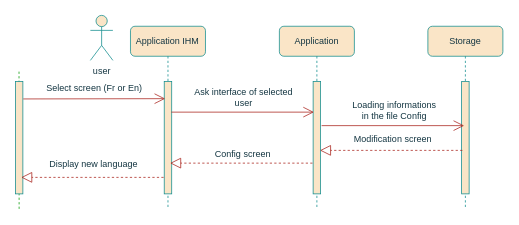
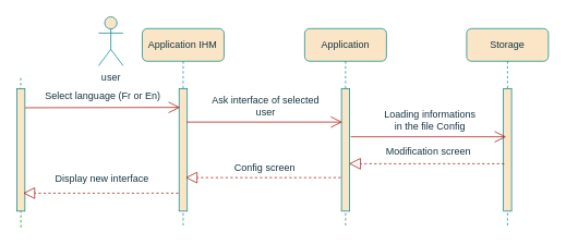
  <mxCell id="0" />
  <mxCell id="1" parent="0" />
  <mxCell id="2" value="&lt;span style=&quot;&quot;&gt;Application IHM&lt;/span&gt;" style="shape=umlLifeline;perimeter=lifelinePerimeter;whiteSpace=wrap;html=1;container=0;collapsible=0;recursiveResize=0;outlineConnect=0;rounded=1;fillColor=#FAE5C7;strokeColor=#0F8B8D;fontColor=#143642;" vertex="1" parent="1"><mxGeometry x="173.46" y="34.5" width="100" height="243.5" as="geometry" /></mxCell>
  <mxCell id="3" value="user" style="shape=umlActor;verticalLabelPosition=bottom;verticalAlign=top;html=1;rounded=1;fillColor=#FAE5C7;strokeColor=#0F8B8D;fontColor=#143642;" vertex="1" parent="1"><mxGeometry x="120" y="20" width="30" height="60" as="geometry" /></mxCell>
  <mxCell id="4" value="&lt;span style=&quot;&quot;&gt;Application&lt;/span&gt;" style="shape=umlLifeline;perimeter=lifelinePerimeter;whiteSpace=wrap;html=1;container=0;collapsible=0;recursiveResize=0;outlineConnect=0;rounded=1;fillColor=#FAE5C7;strokeColor=#0F8B8D;fontColor=#143642;" vertex="1" parent="1"><mxGeometry x="372" y="34.5" width="100" height="243.5" as="geometry" /></mxCell>
  <mxCell id="5" value="&lt;span style=&quot;&quot;&gt;Storage&lt;/span&gt;" style="shape=umlLifeline;perimeter=lifelinePerimeter;whiteSpace=wrap;html=1;container=0;collapsible=0;recursiveResize=0;outlineConnect=0;rounded=1;fillColor=#FAE5C7;strokeColor=#0F8B8D;fontColor=#143642;" vertex="1" parent="1"><mxGeometry x="570" y="34.5" width="100" height="243.5" as="geometry" /></mxCell>
  <mxCell id="6" value="" style="endArrow=none;dashed=1;html=1;rounded=1;labelBackgroundColor=#DAD2D8;strokeColor=#009900;fontColor=#143642;fillColor=#d5e8d4;" edge="1" parent="1"><mxGeometry width="50" height="50" relative="1" as="geometry"><mxPoint x="25" y="278" as="sourcePoint" /><mxPoint x="24.865" y="95" as="targetPoint" /></mxGeometry></mxCell>
  <mxCell id="7" value="" style="html=1;points=[];perimeter=orthogonalPerimeter;rounded=0;glass=0;labelBackgroundColor=none;fillStyle=auto;fillColor=#FAE5C7;strokeColor=#0F8B8D;fontColor=#143642;" vertex="1" parent="1"><mxGeometry x="20" y="108" width="10" height="150" as="geometry" /></mxCell>
  <mxCell id="8" value="" style="html=1;points=[];perimeter=orthogonalPerimeter;rounded=0;glass=0;labelBackgroundColor=none;fillStyle=auto;fillColor=#FAE5C7;strokeColor=#0F8B8D;fontColor=#143642;" vertex="1" parent="1"><mxGeometry x="218.46" y="108" width="10" height="150" as="geometry" /></mxCell>
  <mxCell id="9" value="" style="html=1;points=[];perimeter=orthogonalPerimeter;rounded=0;glass=0;labelBackgroundColor=none;fillStyle=auto;fillColor=#FAE5C7;strokeColor=#0F8B8D;fontColor=#143642;" vertex="1" parent="1"><mxGeometry x="417" y="108" width="10" height="150" as="geometry" /></mxCell>
  <mxCell id="10" value="" style="html=1;points=[];perimeter=orthogonalPerimeter;rounded=0;glass=0;labelBackgroundColor=none;fillStyle=auto;fillColor=#FAE5C7;strokeColor=#0F8B8D;fontColor=#143642;" vertex="1" parent="1"><mxGeometry x="615" y="108" width="10" height="150" as="geometry" /></mxCell>
- <mxCell id="11" value="Select screen (Fr or En)" style="text;html=1;align=center;verticalAlign=middle;resizable=0;points=[];autosize=1;strokeColor=none;fillColor=none;rounded=1;fontColor=#143642;" vertex="1" parent="1"><mxGeometry x="45.09" y="102" width="160" height="30" as="geometry" /></mxCell>
+ <mxCell id="11" value="Select language (Fr or En)" style="text;html=1;align=center;verticalAlign=middle;resizable=0;points=[];autosize=1;strokeColor=none;fillColor=none;rounded=1;fontColor=#143642;" vertex="1" parent="1"><mxGeometry x="45.09" y="102" width="160" height="30" as="geometry" /></mxCell>
  <mxCell id="12" value="" style="endArrow=open;endFill=1;endSize=12;html=1;rounded=1;entryX=0.071;entryY=0.165;entryDx=0;entryDy=0;entryPerimeter=0;labelBackgroundColor=#DAD2D8;strokeColor=#A8201A;fontColor=#143642;" edge="1" parent="1"><mxGeometry width="160" relative="1" as="geometry"><mxPoint x="30.5" y="131.43" as="sourcePoint" /><mxPoint x="219.67" y="131.05" as="targetPoint" /></mxGeometry></mxCell>
  <mxCell id="13" value="Ask interface of selected&lt;br&gt;user" style="text;html=1;align=center;verticalAlign=middle;resizable=0;points=[];autosize=1;strokeColor=none;fillColor=none;rounded=1;fontColor=#143642;" vertex="1" parent="1"><mxGeometry x="249" y="109" width="150" height="40" as="geometry" /></mxCell>
  <mxCell id="14" value="" style="endArrow=open;endFill=1;endSize=12;html=1;rounded=1;labelBackgroundColor=#DAD2D8;strokeColor=#A8201A;fontColor=#143642;" edge="1" parent="1"><mxGeometry x="525" y="86.5" width="160" relative="1" as="geometry"><mxPoint x="228" y="149" as="sourcePoint" /><mxPoint x="418" y="149" as="targetPoint" /></mxGeometry></mxCell>
  <mxCell id="15" value="Loading informations&lt;br&gt;in the file Config" style="text;html=1;align=center;verticalAlign=middle;resizable=0;points=[];autosize=1;strokeColor=none;fillColor=none;rounded=1;fontColor=#143642;" vertex="1" parent="1"><mxGeometry x="459.69" y="127" width="130" height="40" as="geometry" /></mxCell>
  <mxCell id="16" value="" style="endArrow=open;endFill=1;endSize=12;html=1;rounded=1;labelBackgroundColor=#DAD2D8;strokeColor=#A8201A;fontColor=#143642;" edge="1" parent="1"><mxGeometry width="160" relative="1" as="geometry"><mxPoint x="428.33" y="167" as="sourcePoint" /><mxPoint x="618.33" y="167" as="targetPoint" /></mxGeometry></mxCell>
  <mxCell id="17" value="Modification screen" style="text;html=1;align=center;verticalAlign=middle;resizable=0;points=[];autosize=1;strokeColor=none;fillColor=none;rounded=1;fontColor=#143642;" vertex="1" parent="1"><mxGeometry x="447.5" y="170" width="150" height="30" as="geometry" /></mxCell>
  <mxCell id="18" value="" style="endArrow=block;dashed=1;endFill=0;endSize=12;html=1;rounded=1;labelBackgroundColor=#DAD2D8;strokeColor=#A8201A;fontColor=#143642;" edge="1" parent="1"><mxGeometry width="160" relative="1" as="geometry"><mxPoint x="616" y="200" as="sourcePoint" /><mxPoint x="426.167" y="200" as="targetPoint" /></mxGeometry></mxCell>
  <mxCell id="19" value="Config screen" style="text;html=1;align=center;verticalAlign=middle;resizable=0;points=[];autosize=1;strokeColor=none;fillColor=none;rounded=1;fontColor=#143642;" vertex="1" parent="1"><mxGeometry x="267.67" y="190" width="110" height="30" as="geometry" /></mxCell>
  <mxCell id="20" value="" style="endArrow=block;dashed=1;endFill=0;endSize=12;html=1;rounded=1;labelBackgroundColor=#DAD2D8;strokeColor=#A8201A;fontColor=#143642;" edge="1" parent="1"><mxGeometry width="160" relative="1" as="geometry"><mxPoint x="416.17" y="217" as="sourcePoint" /><mxPoint x="226.337" y="217" as="targetPoint" /></mxGeometry></mxCell>
- <mxCell id="21" value="Display new language" style="text;html=1;align=center;verticalAlign=middle;resizable=0;points=[];autosize=1;strokeColor=none;fillColor=none;rounded=1;fontColor=#143642;" vertex="1" parent="1"><mxGeometry x="54.13" y="204" width="140" height="30" as="geometry" /></mxCell>
+ <mxCell id="21" value="Display new interface" style="text;html=1;align=center;verticalAlign=middle;resizable=0;points=[];autosize=1;strokeColor=none;fillColor=none;rounded=1;fontColor=#143642;" vertex="1" parent="1"><mxGeometry x="54.13" y="204" width="140" height="30" as="geometry" /></mxCell>
  <mxCell id="22" value="" style="endArrow=block;dashed=1;endFill=0;endSize=12;html=1;rounded=1;labelBackgroundColor=#DAD2D8;strokeColor=#A8201A;fontColor=#143642;" edge="1" parent="1"><mxGeometry width="160" relative="1" as="geometry"><mxPoint x="217.63" y="236" as="sourcePoint" /><mxPoint x="27.797" y="236" as="targetPoint" /></mxGeometry></mxCell>
